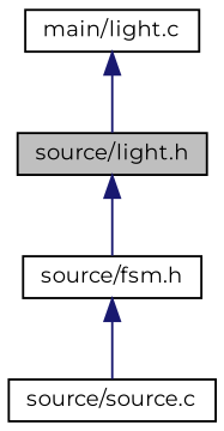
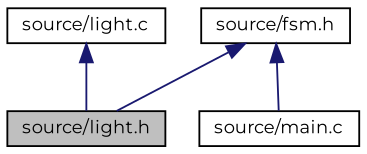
  digraph {
    fontname=Montserrat
    node [color=black fillcolor=white fontname=Montserrat fontsize=10 shape=record style=filled]
    edge [color=midnightblue dir=back fontname=Montserrat fontsize=10 labelfontname=Helvetica labelfontsize=10 style=solid]
    n1 [fillcolor=grey75 fontcolor=black height=0.2 label="source/light.h" width=0.4]
    n2 [height=0.2 label="source/fsm.h" width=0.4]
-   n3 [height=0.2 label="source/source.c" width=0.4]
-   n4 [height=0.2 label="main/light.c" width=0.4]
-   n1 -> n2
+   n3 [height=0.2 label="source/main.c" width=0.4]
+   n4 [height=0.2 label="source/light.c" width=0.4]
+   n2 -> n1
    n2 -> n3
    n4 -> n1
  }
